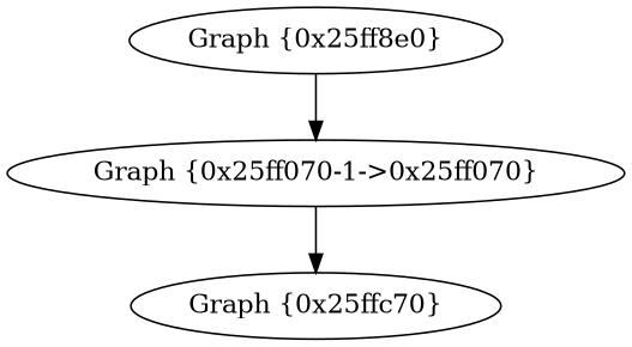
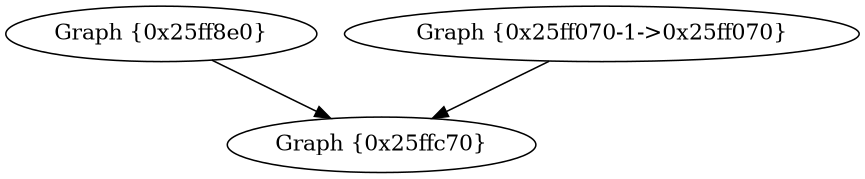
  digraph {
    "Graph {0x25ff8e0}"
    "Graph {0x25ff070-1->0x25ff070}"
    "Graph {0x25ffc70}"
-   "Graph {0x25ff8e0}" -> "Graph {0x25ff070-1->0x25ff070}"
+   "Graph {0x25ff8e0}" -> "Graph {0x25ffc70}"
    "Graph {0x25ff070-1->0x25ff070}" -> "Graph {0x25ffc70}"
  }
